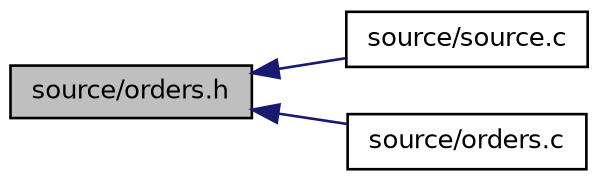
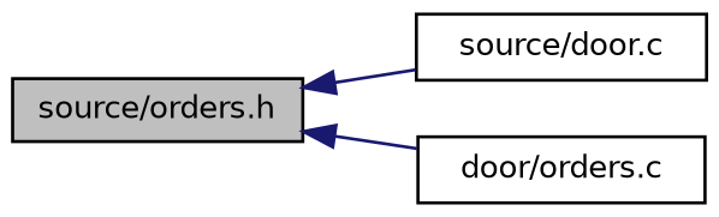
  digraph {
    rankdir=LR
    node [color=black fillcolor=white fontname=Helvetica fontsize=10 shape=record style=filled]
    edge [color=midnightblue dir=back fontname=Helvetica fontsize=10 labelfontname=Helvetica labelfontsize=10 style=solid]
    n1 [fillcolor=grey75 fontcolor=black height=0.2 label="source/orders.h" width=0.4]
-   n2 [height=0.2 label="source/source.c" width=0.4]
-   n3 [height=0.2 label="source/orders.c" width=0.4]
+   n2 [height=0.2 label="source/door.c" width=0.4]
+   n3 [height=0.2 label="door/orders.c" width=0.4]
    n1 -> n2
    n1 -> n3
  }
